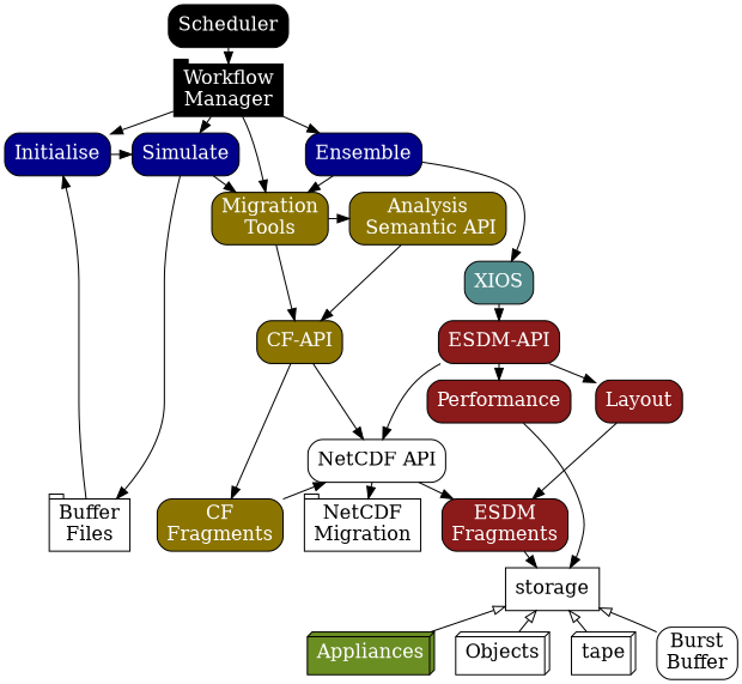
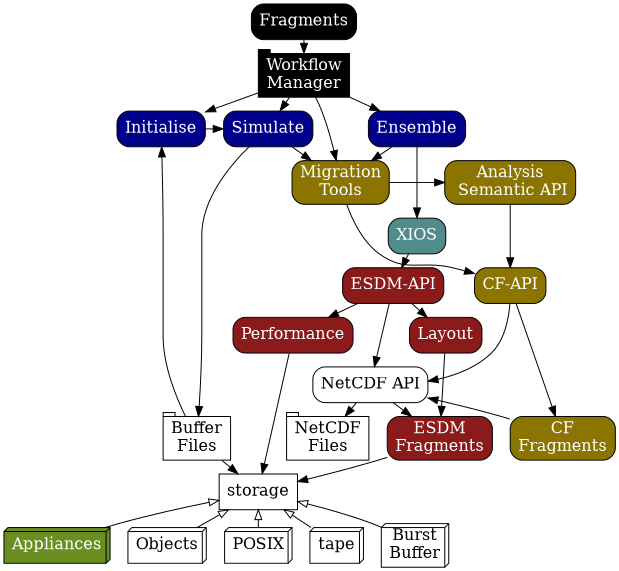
  digraph {
    ranksep=0.2
    node [fillcolor=white fontcolor=white fontsize=16 shape=rectangle style="filled,rounded"]
    Performance [fillcolor=firebrick4]
    Layout [fillcolor=firebrick4]
    n3 [fillcolor=blue4 label=Initialise]
    n4 [fillcolor=blue4 label=Simulate]
    n5 [fillcolor=gold4 label="Migration\nTools"]
    n6 [fillcolor=gold4 label="Analysis\n Semantic API"]
-   n7 [fontcolor=black label="NetCDF\nMigration" shape=tab]
+   n7 [fontcolor=black label="NetCDF\nFiles" shape=tab]
    n8 [fontcolor=black label="Buffer\nFiles" shape=tab]
    n9 [fontcolor=black label="NetCDF API"]
    storage [fontcolor=black style=normal]
    n11 [fillcolor=firebrick4 label="ESDM\nFragments"]
    n12 [fillcolor=gold4 label="CF-API"]
    XIOS [fillcolor=darkslategray4]
    n14 [fillcolor=firebrick4 label="ESDM-API"]
    n15 [fillcolor=gold4 label="CF\nFragments"]
    Appliances [fillcolor=olivedrab shape=box3d]
    Objects [fontcolor=black shape=box3d]
+   POSIX [fontcolor=black shape=box3d]
    tape [fontcolor=black shape=box3d]
-   "Burst\nBuffer" [fontcolor=black shape=box]
-   n21 [fillcolor=black label=Scheduler]
+   "Burst\nBuffer" [fontcolor=black shape=box3d]
+   n21 [fillcolor=black label=Fragments]
    n22 [fillcolor=black label="Workflow\nManager" shape=tab]
    n23 [fillcolor=blue4 label=Ensemble]
    subgraph sub_1 {
      rank=same
      Performance
      Layout
    }
    subgraph sub_2 {
      rank=same
      n3
      n4
    }
    subgraph sub_3 {
      rank=same
      n5
      n6
    }
    subgraph sub_4 {
      rank=same
      n7
      n8
    }
    Performance -> n9 [style=invis]
    Performance -> storage
    Layout -> n11
    n3 -> n4
    n3 -> n8 [dir=back]
    n4 -> n5
    n4 -> n8
    n5 -> n6
    n5 -> n12
    n6 -> n12
    n6 -> XIOS [style=invis]
+   n8 -> storage
    n9 -> n7
    n9 -> n11
    n9 -> n15 [dir=back]
    storage -> Appliances [arrowtail=empty dir=back]
    storage -> Objects [arrowtail=empty dir=back]
+   storage -> POSIX [arrowtail=empty dir=back]
    storage -> tape [arrowtail=empty dir=back]
    storage -> "Burst\nBuffer" [arrowtail=empty dir=back]
    n11 -> storage
    n12 -> n9
    n12 -> n15
    XIOS -> n14
    n14 -> Performance
    n14 -> Layout
    n14 -> n9
    n21 -> n22
    n22 -> n3
    n22 -> n4
    n22 -> n5
    n22 -> n23
    n23 -> n5
    n23 -> XIOS
  }
